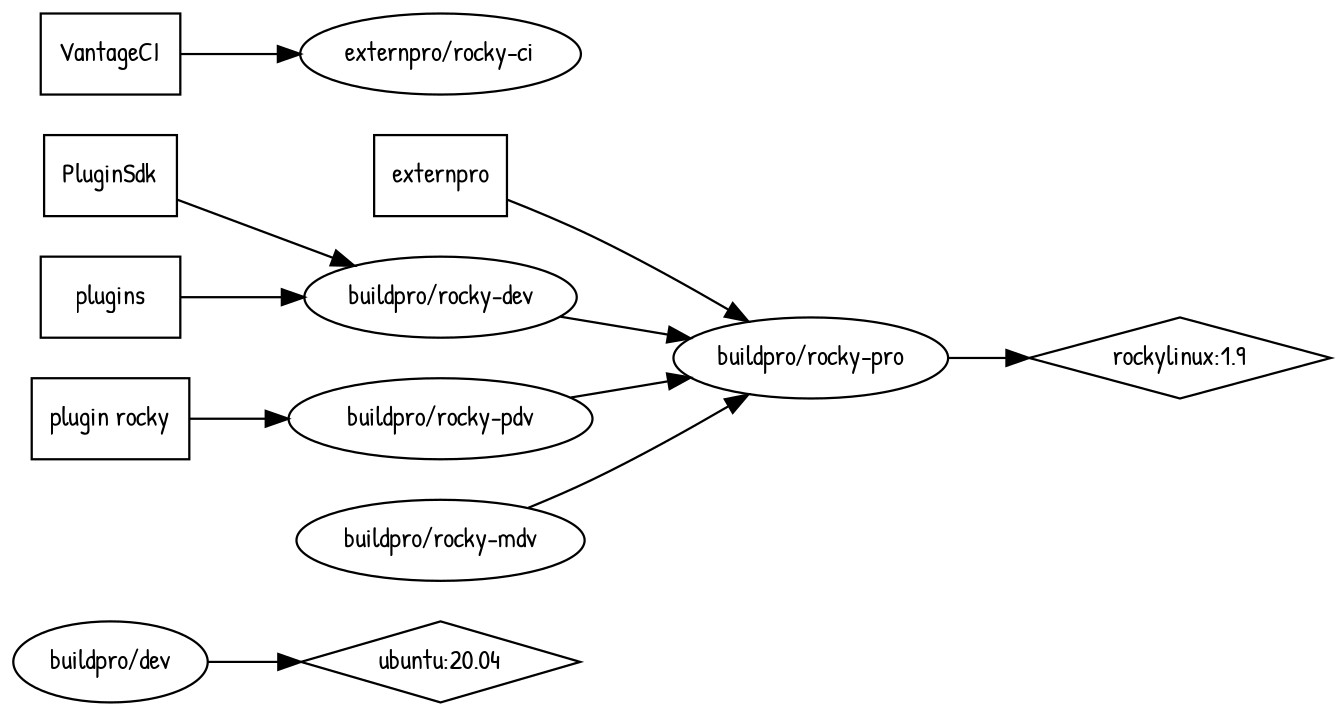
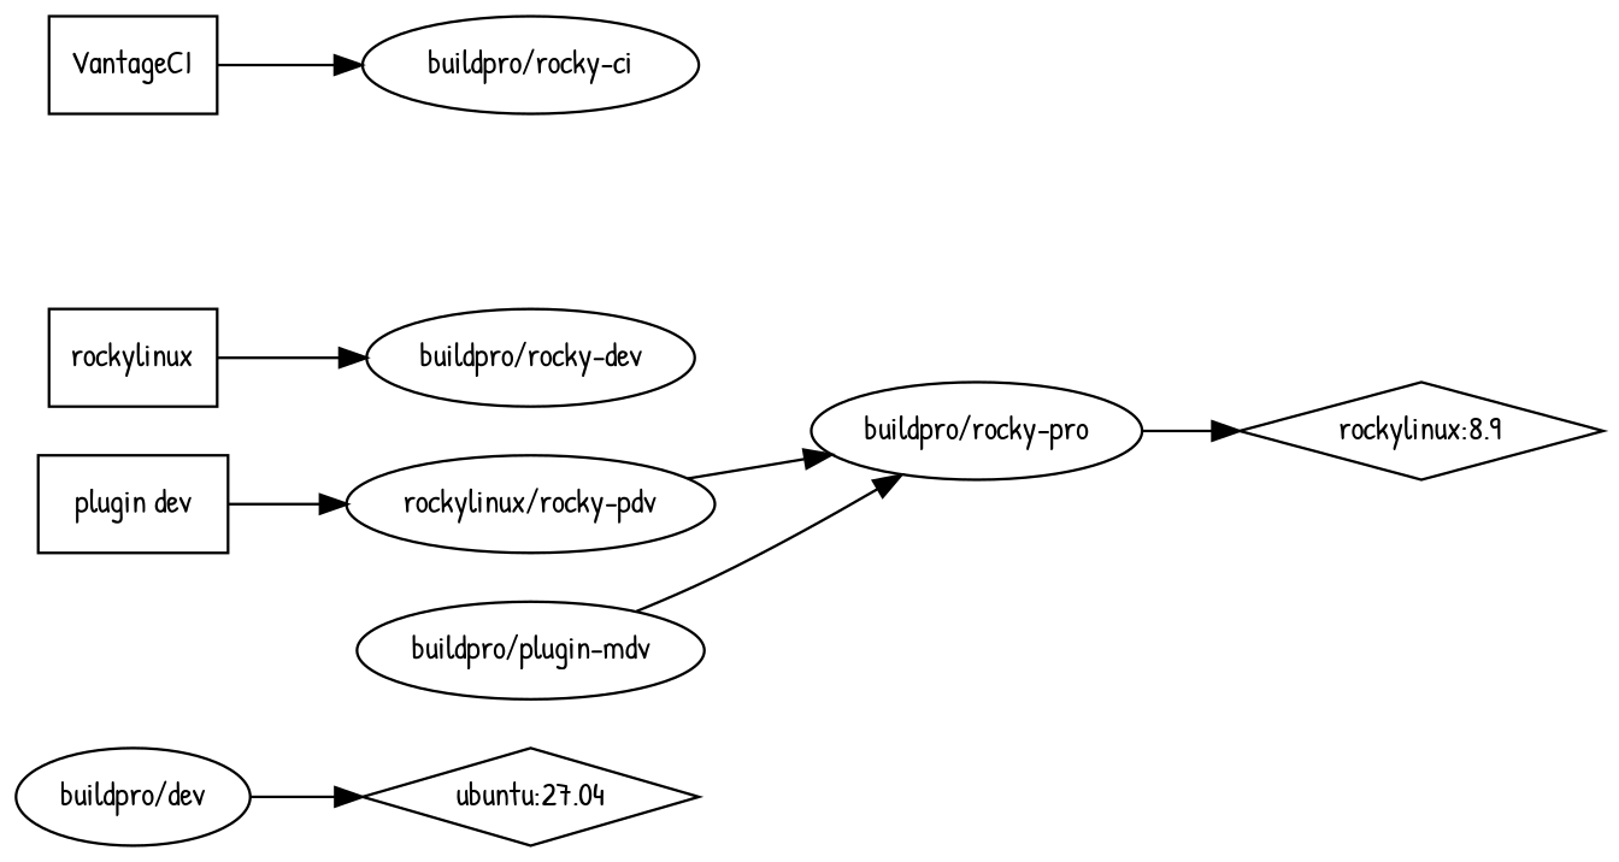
  digraph {
    fontname="Patrick Hand"
    rankdir=LR
    node [fontname="Patrick Hand" fontsize=12]
    edge [fontname="Patrick Hand"]
-   "ubuntu:20.04" [shape=diamond]
-   "rockylinux:8.9" [shape=diamond label="rockylinux:1.9"]
-   externpro [shape=box]
+   "ubuntu:20.04" [shape=diamond label="ubuntu:27.04"]
+   "rockylinux:8.9" [shape=diamond]
    "buildpro/rocky-pro"
-   PluginSdk [shape=box]
    n6 [label="buildpro/rocky-dev"]
-   plugins [shape=box]
-   "plugin dev" [shape=box label="plugin rocky"]
-   "buildpro/rocky-pdv"
-   "buildpro/rocky-mdv"
+   plugins [shape=box label=rockylinux]
+   "plugin dev" [shape=box]
+   "buildpro/rocky-pdv" [label="rockylinux/rocky-pdv"]
+   "buildpro/rocky-mdv" [label="buildpro/plugin-mdv"]
    VantageCI [shape=box]
-   "buildpro/rocky-ci" [label="externpro/rocky-ci"]
+   "buildpro/rocky-ci"
    n13 [label="buildpro/dev"]
-   externpro -> "buildpro/rocky-pro"
    "buildpro/rocky-pro" -> "rockylinux:8.9"
-   PluginSdk -> n6
-   n6 -> "buildpro/rocky-pro"
    plugins -> n6
    "plugin dev" -> "buildpro/rocky-pdv"
    "buildpro/rocky-pdv" -> "buildpro/rocky-pro"
    "buildpro/rocky-mdv" -> "buildpro/rocky-pro"
    VantageCI -> "buildpro/rocky-ci"
    n13 -> "ubuntu:20.04"
  }
